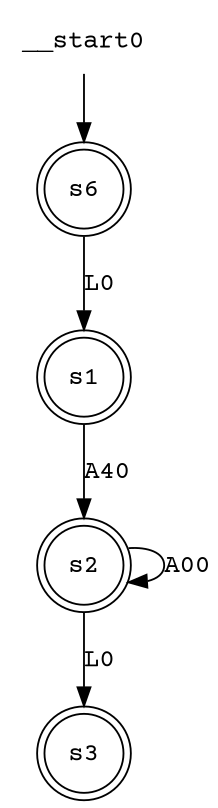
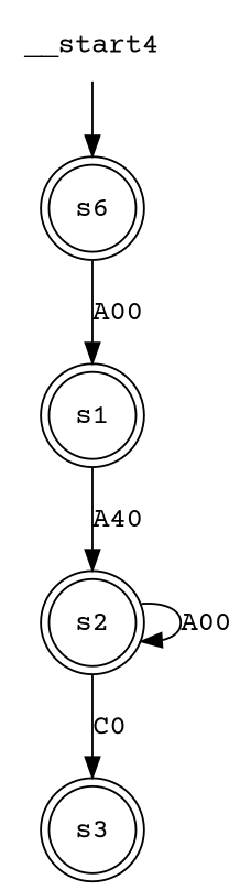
  digraph {
    fontname="Courier Prime"
    node [fontname="Courier Prime" shape=doublecircle]
    edge [fontname="Courier Prime"]
    n1 [label=s6]
    n2 [label=s1]
    n3 [label=s2]
    n4 [label=s3]
-   __start0 [shape=none]
-   n1 -> n2 [label=L0]
+   __start0 [shape=none label=__start4]
+   n1 -> n2 [label=A00]
    n2 -> n3 [label=A40]
    n3 -> n3 [label=A00]
-   n3 -> n4 [label=L0]
+   n3 -> n4 [label=C0]
    __start0 -> n1
  }
